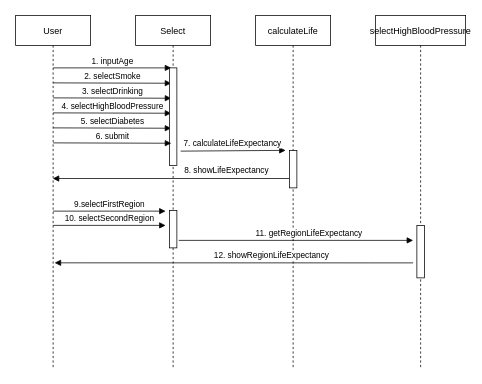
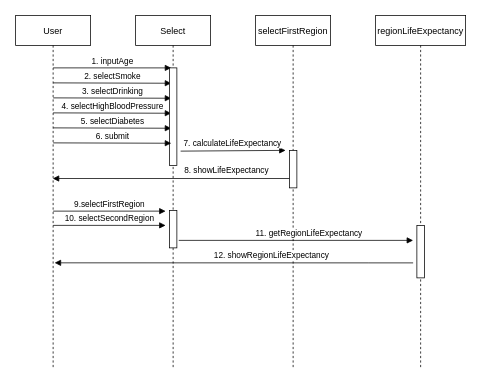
  <mxCell id="0" />
  <mxCell id="1" parent="0" />
  <mxCell id="2" value="User" style="shape=umlLifeline;perimeter=lifelinePerimeter;container=1;collapsible=0;recursiveResize=0;rounded=0;shadow=0;strokeWidth=1;" parent="1" vertex="1"><mxGeometry x="20" y="20" width="100" height="470" as="geometry" /></mxCell>
  <mxCell id="3" value="" style="html=1;verticalAlign=bottom;labelBackgroundColor=none;endArrow=block;endFill=1;rounded=0;" parent="2" edge="1"><mxGeometry width="160" relative="1" as="geometry"><mxPoint x="50" y="261" as="sourcePoint" /><mxPoint x="200" y="261" as="targetPoint" /></mxGeometry></mxCell>
  <mxCell id="4" value="9.selectFirstRegion" style="edgeLabel;html=1;align=center;verticalAlign=middle;resizable=0;points=[];" parent="3" vertex="1" connectable="0"><mxGeometry x="0.218" y="-2" relative="1" as="geometry"><mxPoint x="-17" y="-12" as="offset" /></mxGeometry></mxCell>
- <mxCell id="5" value="calculateLife" style="shape=umlLifeline;perimeter=lifelinePerimeter;container=1;collapsible=0;recursiveResize=0;rounded=0;shadow=0;strokeWidth=1;" parent="1" vertex="1"><mxGeometry x="340" y="20" width="100" height="470" as="geometry" /></mxCell>
+ <mxCell id="5" value="selectFirstRegion" style="shape=umlLifeline;perimeter=lifelinePerimeter;container=1;collapsible=0;recursiveResize=0;rounded=0;shadow=0;strokeWidth=1;" parent="1" vertex="1"><mxGeometry x="340" y="20" width="100" height="470" as="geometry" /></mxCell>
  <mxCell id="6" value="" style="points=[];perimeter=orthogonalPerimeter;rounded=0;shadow=0;strokeWidth=1;" parent="5" vertex="1"><mxGeometry x="45" y="180" width="10" height="50" as="geometry" /></mxCell>
  <mxCell id="7" value="Select" style="shape=umlLifeline;perimeter=lifelinePerimeter;container=1;collapsible=0;recursiveResize=0;rounded=0;shadow=0;strokeWidth=1;" parent="1" vertex="1"><mxGeometry x="180" y="20" width="100" height="470" as="geometry" /></mxCell>
  <mxCell id="8" value="" style="html=1;verticalAlign=bottom;labelBackgroundColor=none;endArrow=block;endFill=1;rounded=0;entryX=0.475;entryY=0.149;entryDx=0;entryDy=0;entryPerimeter=0;" parent="7" target="7" edge="1"><mxGeometry width="160" relative="1" as="geometry"><mxPoint x="-110.0" y="70" as="sourcePoint" /><mxPoint x="40" y="70" as="targetPoint" /></mxGeometry></mxCell>
  <mxCell id="9" value="1. inputAge" style="edgeLabel;html=1;align=center;verticalAlign=middle;resizable=0;points=[];" parent="8" vertex="1" connectable="0"><mxGeometry x="0.218" y="-2" relative="1" as="geometry"><mxPoint x="-17" y="-12" as="offset" /></mxGeometry></mxCell>
  <mxCell id="10" value="" style="html=1;verticalAlign=bottom;labelBackgroundColor=none;endArrow=block;endFill=1;rounded=0;entryX=0.475;entryY=0.235;entryDx=0;entryDy=0;entryPerimeter=0;" parent="7" edge="1"><mxGeometry width="160" relative="1" as="geometry"><mxPoint x="-110" y="110.0" as="sourcePoint" /><mxPoint x="47.5" y="110.5" as="targetPoint" /></mxGeometry></mxCell>
  <mxCell id="11" value="3. selectDrinking" style="edgeLabel;html=1;align=center;verticalAlign=middle;resizable=0;points=[];" parent="10" vertex="1" connectable="0"><mxGeometry x="0.218" y="-2" relative="1" as="geometry"><mxPoint x="-17" y="-12" as="offset" /></mxGeometry></mxCell>
  <mxCell id="12" value="" style="html=1;verticalAlign=bottom;labelBackgroundColor=none;endArrow=block;endFill=1;rounded=0;entryX=0.475;entryY=0.235;entryDx=0;entryDy=0;entryPerimeter=0;" parent="7" edge="1"><mxGeometry width="160" relative="1" as="geometry"><mxPoint x="-110" y="90" as="sourcePoint" /><mxPoint x="47.5" y="90.5" as="targetPoint" /></mxGeometry></mxCell>
  <mxCell id="13" value="2. selectSmoke" style="edgeLabel;html=1;align=center;verticalAlign=middle;resizable=0;points=[];" parent="12" vertex="1" connectable="0"><mxGeometry x="0.218" y="-2" relative="1" as="geometry"><mxPoint x="-17" y="-12" as="offset" /></mxGeometry></mxCell>
  <mxCell id="14" value="" style="html=1;verticalAlign=bottom;labelBackgroundColor=none;endArrow=block;endFill=1;rounded=0;entryX=0.475;entryY=0.235;entryDx=0;entryDy=0;entryPerimeter=0;" parent="7" edge="1"><mxGeometry width="160" relative="1" as="geometry"><mxPoint x="-110" y="130.0" as="sourcePoint" /><mxPoint x="47.5" y="130.5" as="targetPoint" /></mxGeometry></mxCell>
  <mxCell id="15" value="4. selectHighBloodPressure" style="edgeLabel;html=1;align=center;verticalAlign=middle;resizable=0;points=[];" parent="14" vertex="1" connectable="0"><mxGeometry x="0.218" y="-2" relative="1" as="geometry"><mxPoint x="-17" y="-12" as="offset" /></mxGeometry></mxCell>
  <mxCell id="16" value="" style="html=1;verticalAlign=bottom;labelBackgroundColor=none;endArrow=block;endFill=1;rounded=0;entryX=0.475;entryY=0.235;entryDx=0;entryDy=0;entryPerimeter=0;" parent="7" edge="1"><mxGeometry width="160" relative="1" as="geometry"><mxPoint x="-110" y="150.0" as="sourcePoint" /><mxPoint x="47.5" y="150.5" as="targetPoint" /></mxGeometry></mxCell>
  <mxCell id="17" value="5. selectDiabetes" style="edgeLabel;html=1;align=center;verticalAlign=middle;resizable=0;points=[];" parent="16" vertex="1" connectable="0"><mxGeometry x="0.218" y="-2" relative="1" as="geometry"><mxPoint x="-17" y="-12" as="offset" /></mxGeometry></mxCell>
  <mxCell id="18" value="" style="points=[];perimeter=orthogonalPerimeter;rounded=0;shadow=0;strokeWidth=1;" parent="7" vertex="1"><mxGeometry x="45" y="70" width="10" height="130" as="geometry" /></mxCell>
  <mxCell id="19" value="" style="points=[];perimeter=orthogonalPerimeter;rounded=0;shadow=0;strokeWidth=1;" parent="7" vertex="1"><mxGeometry x="45" y="260" width="10" height="50" as="geometry" /></mxCell>
  <mxCell id="20" value="" style="html=1;verticalAlign=bottom;labelBackgroundColor=none;endArrow=block;endFill=1;rounded=0;" parent="7" edge="1"><mxGeometry width="160" relative="1" as="geometry"><mxPoint x="-110" y="280" as="sourcePoint" /><mxPoint x="40" y="280" as="targetPoint" /></mxGeometry></mxCell>
  <mxCell id="21" value="10. selectSecondRegion" style="edgeLabel;html=1;align=center;verticalAlign=middle;resizable=0;points=[];" parent="20" vertex="1" connectable="0"><mxGeometry x="0.218" y="-2" relative="1" as="geometry"><mxPoint x="-17" y="-12" as="offset" /></mxGeometry></mxCell>
  <mxCell id="22" value="" style="html=1;verticalAlign=bottom;labelBackgroundColor=none;endArrow=block;endFill=1;rounded=0;entryX=0.475;entryY=0.235;entryDx=0;entryDy=0;entryPerimeter=0;" parent="1" edge="1"><mxGeometry width="160" relative="1" as="geometry"><mxPoint x="70" y="190" as="sourcePoint" /><mxPoint x="227.5" y="190.5" as="targetPoint" /></mxGeometry></mxCell>
  <mxCell id="23" value="6. submit" style="edgeLabel;html=1;align=center;verticalAlign=middle;resizable=0;points=[];" parent="22" vertex="1" connectable="0"><mxGeometry x="0.218" y="-2" relative="1" as="geometry"><mxPoint x="-17" y="-12" as="offset" /></mxGeometry></mxCell>
  <mxCell id="24" value="" style="html=1;verticalAlign=bottom;labelBackgroundColor=none;endArrow=block;endFill=1;rounded=0;" parent="1" edge="1"><mxGeometry width="160" relative="1" as="geometry"><mxPoint x="240" y="201" as="sourcePoint" /><mxPoint x="380" y="200" as="targetPoint" /></mxGeometry></mxCell>
  <mxCell id="25" value="7. calculateLifeExpectancy" style="edgeLabel;html=1;align=center;verticalAlign=middle;resizable=0;points=[];" parent="24" vertex="1" connectable="0"><mxGeometry x="0.218" y="-2" relative="1" as="geometry"><mxPoint x="-17" y="-12" as="offset" /></mxGeometry></mxCell>
  <mxCell id="26" value="" style="html=1;verticalAlign=bottom;labelBackgroundColor=none;endArrow=block;endFill=1;rounded=0;exitX=0;exitY=0.75;exitDx=0;exitDy=0;exitPerimeter=0;" parent="1" source="6" target="2" edge="1"><mxGeometry width="160" relative="1" as="geometry"><mxPoint x="385" y="220" as="sourcePoint" /><mxPoint x="225" y="220" as="targetPoint" /></mxGeometry></mxCell>
  <mxCell id="27" value="8. showLifeExpectancy" style="edgeLabel;html=1;align=center;verticalAlign=middle;resizable=0;points=[];" parent="26" vertex="1" connectable="0"><mxGeometry x="0.218" y="-2" relative="1" as="geometry"><mxPoint x="107" y="-10" as="offset" /></mxGeometry></mxCell>
- <mxCell id="28" value="selectHighBloodPressure" style="shape=umlLifeline;perimeter=lifelinePerimeter;container=1;collapsible=0;recursiveResize=0;rounded=0;shadow=0;strokeWidth=1;" parent="1" vertex="1"><mxGeometry x="500" y="20" width="120" height="470" as="geometry" /></mxCell>
+ <mxCell id="28" value="regionLifeExpectancy" style="shape=umlLifeline;perimeter=lifelinePerimeter;container=1;collapsible=0;recursiveResize=0;rounded=0;shadow=0;strokeWidth=1;" parent="1" vertex="1"><mxGeometry x="500" y="20" width="120" height="470" as="geometry" /></mxCell>
  <mxCell id="29" value="" style="points=[];perimeter=orthogonalPerimeter;rounded=0;shadow=0;strokeWidth=1;" parent="28" vertex="1"><mxGeometry x="55" y="280" width="10" height="70" as="geometry" /></mxCell>
  <mxCell id="30" value="" style="html=1;verticalAlign=bottom;labelBackgroundColor=none;endArrow=block;endFill=1;rounded=0;" parent="1" edge="1"><mxGeometry width="160" relative="1" as="geometry"><mxPoint x="237.5" y="320" as="sourcePoint" /><mxPoint x="550" y="320" as="targetPoint" /></mxGeometry></mxCell>
  <mxCell id="31" value="11. getRegionLifeExpectancy" style="edgeLabel;html=1;align=center;verticalAlign=middle;resizable=0;points=[];" parent="30" vertex="1" connectable="0"><mxGeometry x="0.218" y="-2" relative="1" as="geometry"><mxPoint x="-17" y="-12" as="offset" /></mxGeometry></mxCell>
  <mxCell id="32" value="" style="html=1;verticalAlign=bottom;labelBackgroundColor=none;endArrow=block;endFill=1;rounded=0;entryX=0.52;entryY=0.702;entryDx=0;entryDy=0;entryPerimeter=0;" parent="1" target="2" edge="1"><mxGeometry width="160" relative="1" as="geometry"><mxPoint x="550" y="350" as="sourcePoint" /><mxPoint x="80" y="350" as="targetPoint" /><Array as="points"><mxPoint x="490" y="350" /></Array></mxGeometry></mxCell>
  <mxCell id="33" value="12. showRegionLifeExpectancy" style="edgeLabel;html=1;align=center;verticalAlign=middle;resizable=0;points=[];" parent="32" vertex="1" connectable="0"><mxGeometry x="0.218" y="-2" relative="1" as="geometry"><mxPoint x="101" y="-8" as="offset" /></mxGeometry></mxCell>
